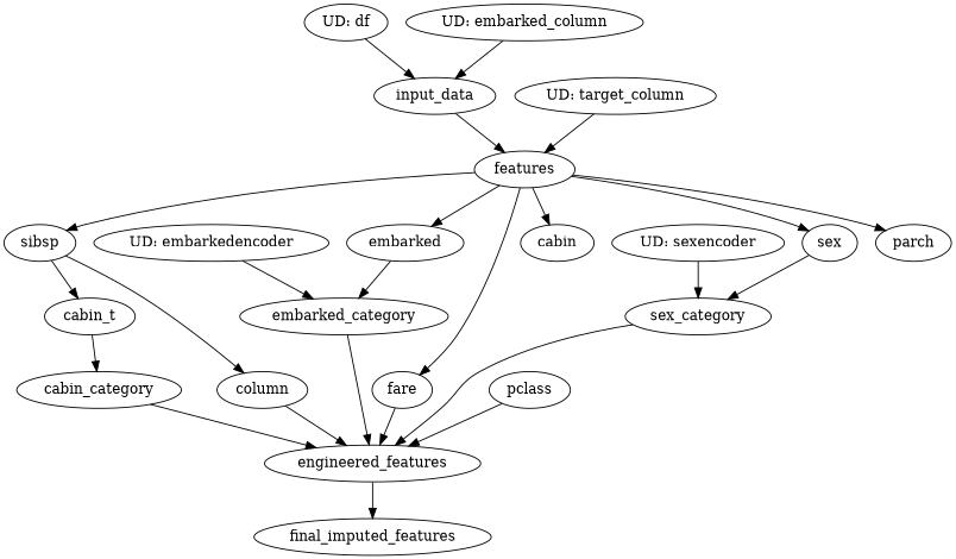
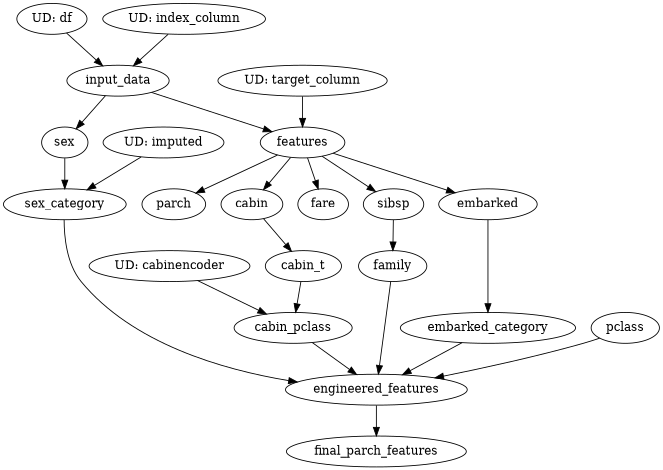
  digraph {
-   n1 [label="UD: embarkedencoder"]
    n2 [label=embarked_category]
    n3 [label=engineered_features]
-   n5 [label=cabin_category]
+   n4 [label="UD: cabinencoder"]
+   n5 [label=cabin_pclass]
    n6 [label=sex_category]
-   n7 [label=final_imputed_features]
+   n7 [label=final_parch_features]
    n8 [label=embarked]
    n9 [label=parch]
-   n10 [label=column]
+   n10 [label=family]
    n11 [label=sibsp]
    n12 [label=fare]
    n13 [label=cabin]
    n14 [label=cabin_t]
-   n15 [label="UD: sexencoder"]
+   n15 [label="UD: imputed"]
    n16 [label=input_data]
    n17 [label=features]
    n18 [label=sex]
    n19 [label=pclass]
    n20 [label="UD: df"]
    n21 [label="UD: target_column"]
-   n22 [label="UD: embarked_column"]
-   n1 -> n2
+   n22 [label="UD: index_column"]
    n2 -> n3
    n3 -> n7
+   n4 -> n5
    n5 -> n3
    n6 -> n3
    n8 -> n2
    n10 -> n3
    n11 -> n10
-   n12 -> n3
-   n11 -> n14
+   n13 -> n14
    n14 -> n5
    n15 -> n6
    n16 -> n17
    n17 -> n8
    n17 -> n9
    n17 -> n11
    n17 -> n12
    n17 -> n13
-   n17 -> n18
+   n16 -> n18
    n18 -> n6
    n19 -> n3
    n20 -> n16
    n21 -> n17
    n22 -> n16
  }
